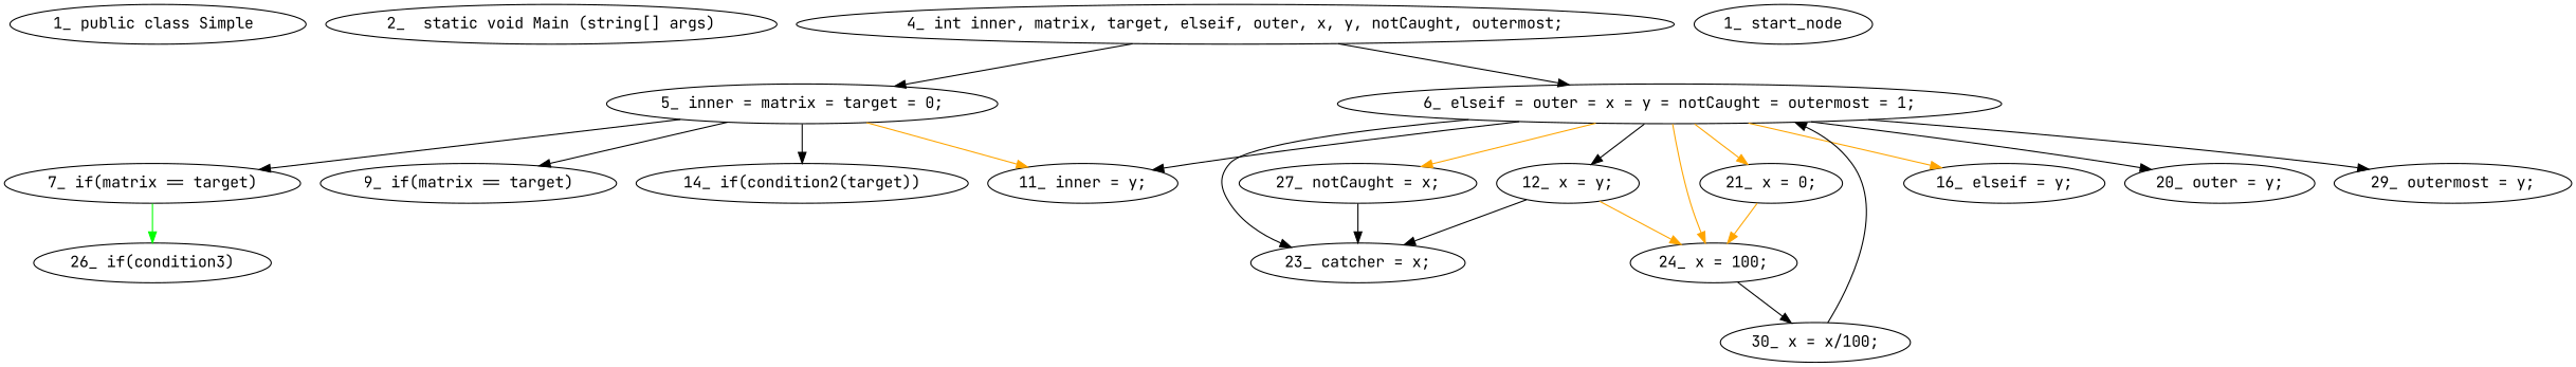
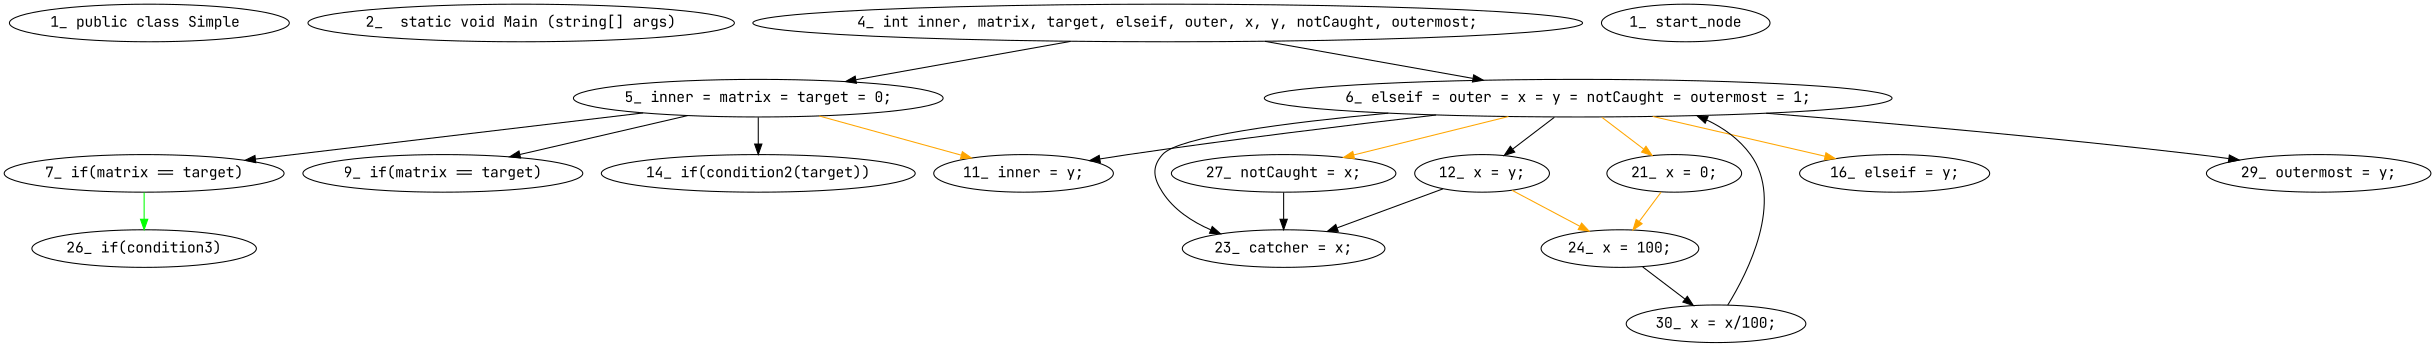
  digraph {
    fontname="JetBrains Mono"
    node [fontname="JetBrains Mono" type_label=expression_statement]
    edge [fontname="JetBrains Mono"]
    n1 [label="1_\ public\ class\ Simple\ " type_label=class_declaration]
    n2 [label="2_\ \ static\ void\ Main\ \(string\[\]\ args\)" type_label=method_declaration]
    n3 [label="4_\ int\ inner,\ matrix,\ target,\ elseif,\ outer,\ x,\ y,\ notCaught,\ outermost;"]
    n4 [label="5_\ inner\ =\ matrix\ =\ target\ =\ 0;"]
    n5 [label="6_\ elseif\ =\ outer\ =\ x\ =\ y\ =\ notCaught\ =\ outermost\ =\ 1;"]
    n6 [label="7_\ if\(matrix\ ==\ target\)" type_label=if]
    n7 [label="9_\ if\(matrix\ ==\ target\)" type_label=if]
    n8 [label="11_\ inner\ =\ y;"]
    n9 [label="14_\ if\(condition2\(target\)\)" type_label=if]
    n10 [label="12_\ x\ =\ y;"]
    n11 [label="16_\ elseif\ =\ y;"]
-   n12 [label="20_\ outer\ =\ y;"]
    n13 [label="21_\ x\ =\ 0;"]
    n14 [label="23_\ catcher\ =\ x;"]
    n15 [label="24_\ x\ =\ 100;"]
    n16 [label="27_\ notCaught\ =\ x;"]
    n17 [label="29_\ outermost\ =\ y;"]
    n18 [label="26_\ if\(condition3\)" type_label=if]
    n19 [label="30_\ x\ =\ x/100;"]
    n20 [label="1_\ start_node" type_label=start]
    n3 -> n4 [used_def=matrix]
    n3 -> n5 [used_def=outer]
    n4 -> n6 [used_def=matrix]
    n4 -> n7 [used_def=matrix]
    n4 -> n8 [color=orange]
    n4 -> n9 [used_def=target]
    n5 -> n8 [used_def=y]
    n5 -> n10 [used_def=y]
    n5 -> n11 [color=orange used_def=y]
-   n5 -> n12 [used_def=y]
    n5 -> n13 [color=orange]
    n5 -> n14 [used_def=x]
-   n5 -> n15 [color=orange]
    n5 -> n16 [color=orange used_def=x]
    n5 -> n17 [used_def=y]
    n6 -> n18 [color=green]
    n10 -> n14 [used_def=x]
    n10 -> n15 [color=orange]
    n13 -> n15 [color=orange]
    n15 -> n19 [used_def=x]
    n16 -> n14 [used_def=x]
    n19 -> n5 [used_def=x]
  }
